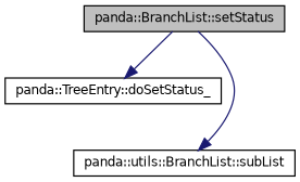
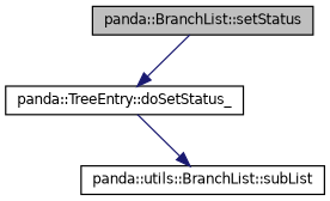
  digraph {
    rankdir=TB
    node [color=black fillcolor=white fontname=Helvetica fontsize=10 shape=record style=filled]
    edge [color=midnightblue fontname=Helvetica fontsize=10 labelfontname=Helvetica labelfontsize=10 style=solid]
    n1 [fillcolor=grey75 fontcolor=black height=0.2 label="panda::BranchList::setStatus" width=0.4]
    n2 [height=0.2 label="panda::TreeEntry::doSetStatus_" width=0.4]
    n3 [height=0.2 label="panda::utils::BranchList::subList" width=0.4]
    n1 -> n2
-   n1 -> n3
+   n2 -> n3
  }
